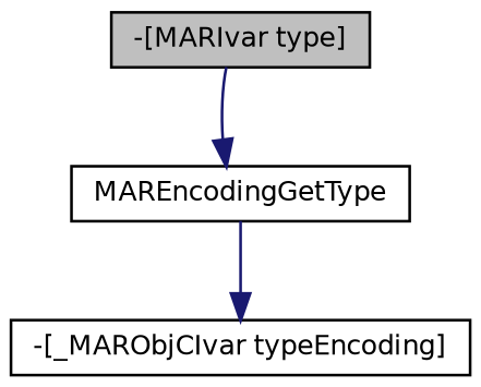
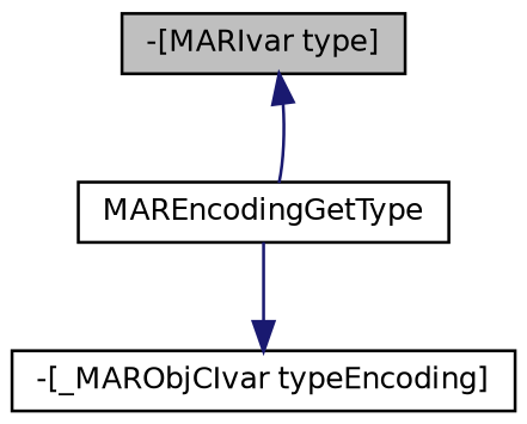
  digraph {
    rankdir=TB
    node [color=black fillcolor=white fontname=Helvetica fontsize=10 shape=record style=filled]
    edge [color=midnightblue fontname=Helvetica fontsize=10 labelfontname=Helvetica labelfontsize=10 style=solid]
    n1 [fillcolor=grey75 fontcolor=black height=0.2 label="-[MARIvar type]" width=0.4]
    n2 [height=0.2 label=MAREncodingGetType width=0.4]
    n3 [height=0.2 label="-[_MARObjCIvar typeEncoding]" width=0.4]
-   n1 -> n2
+   n2 -> n1
    n2 -> n3
  }
